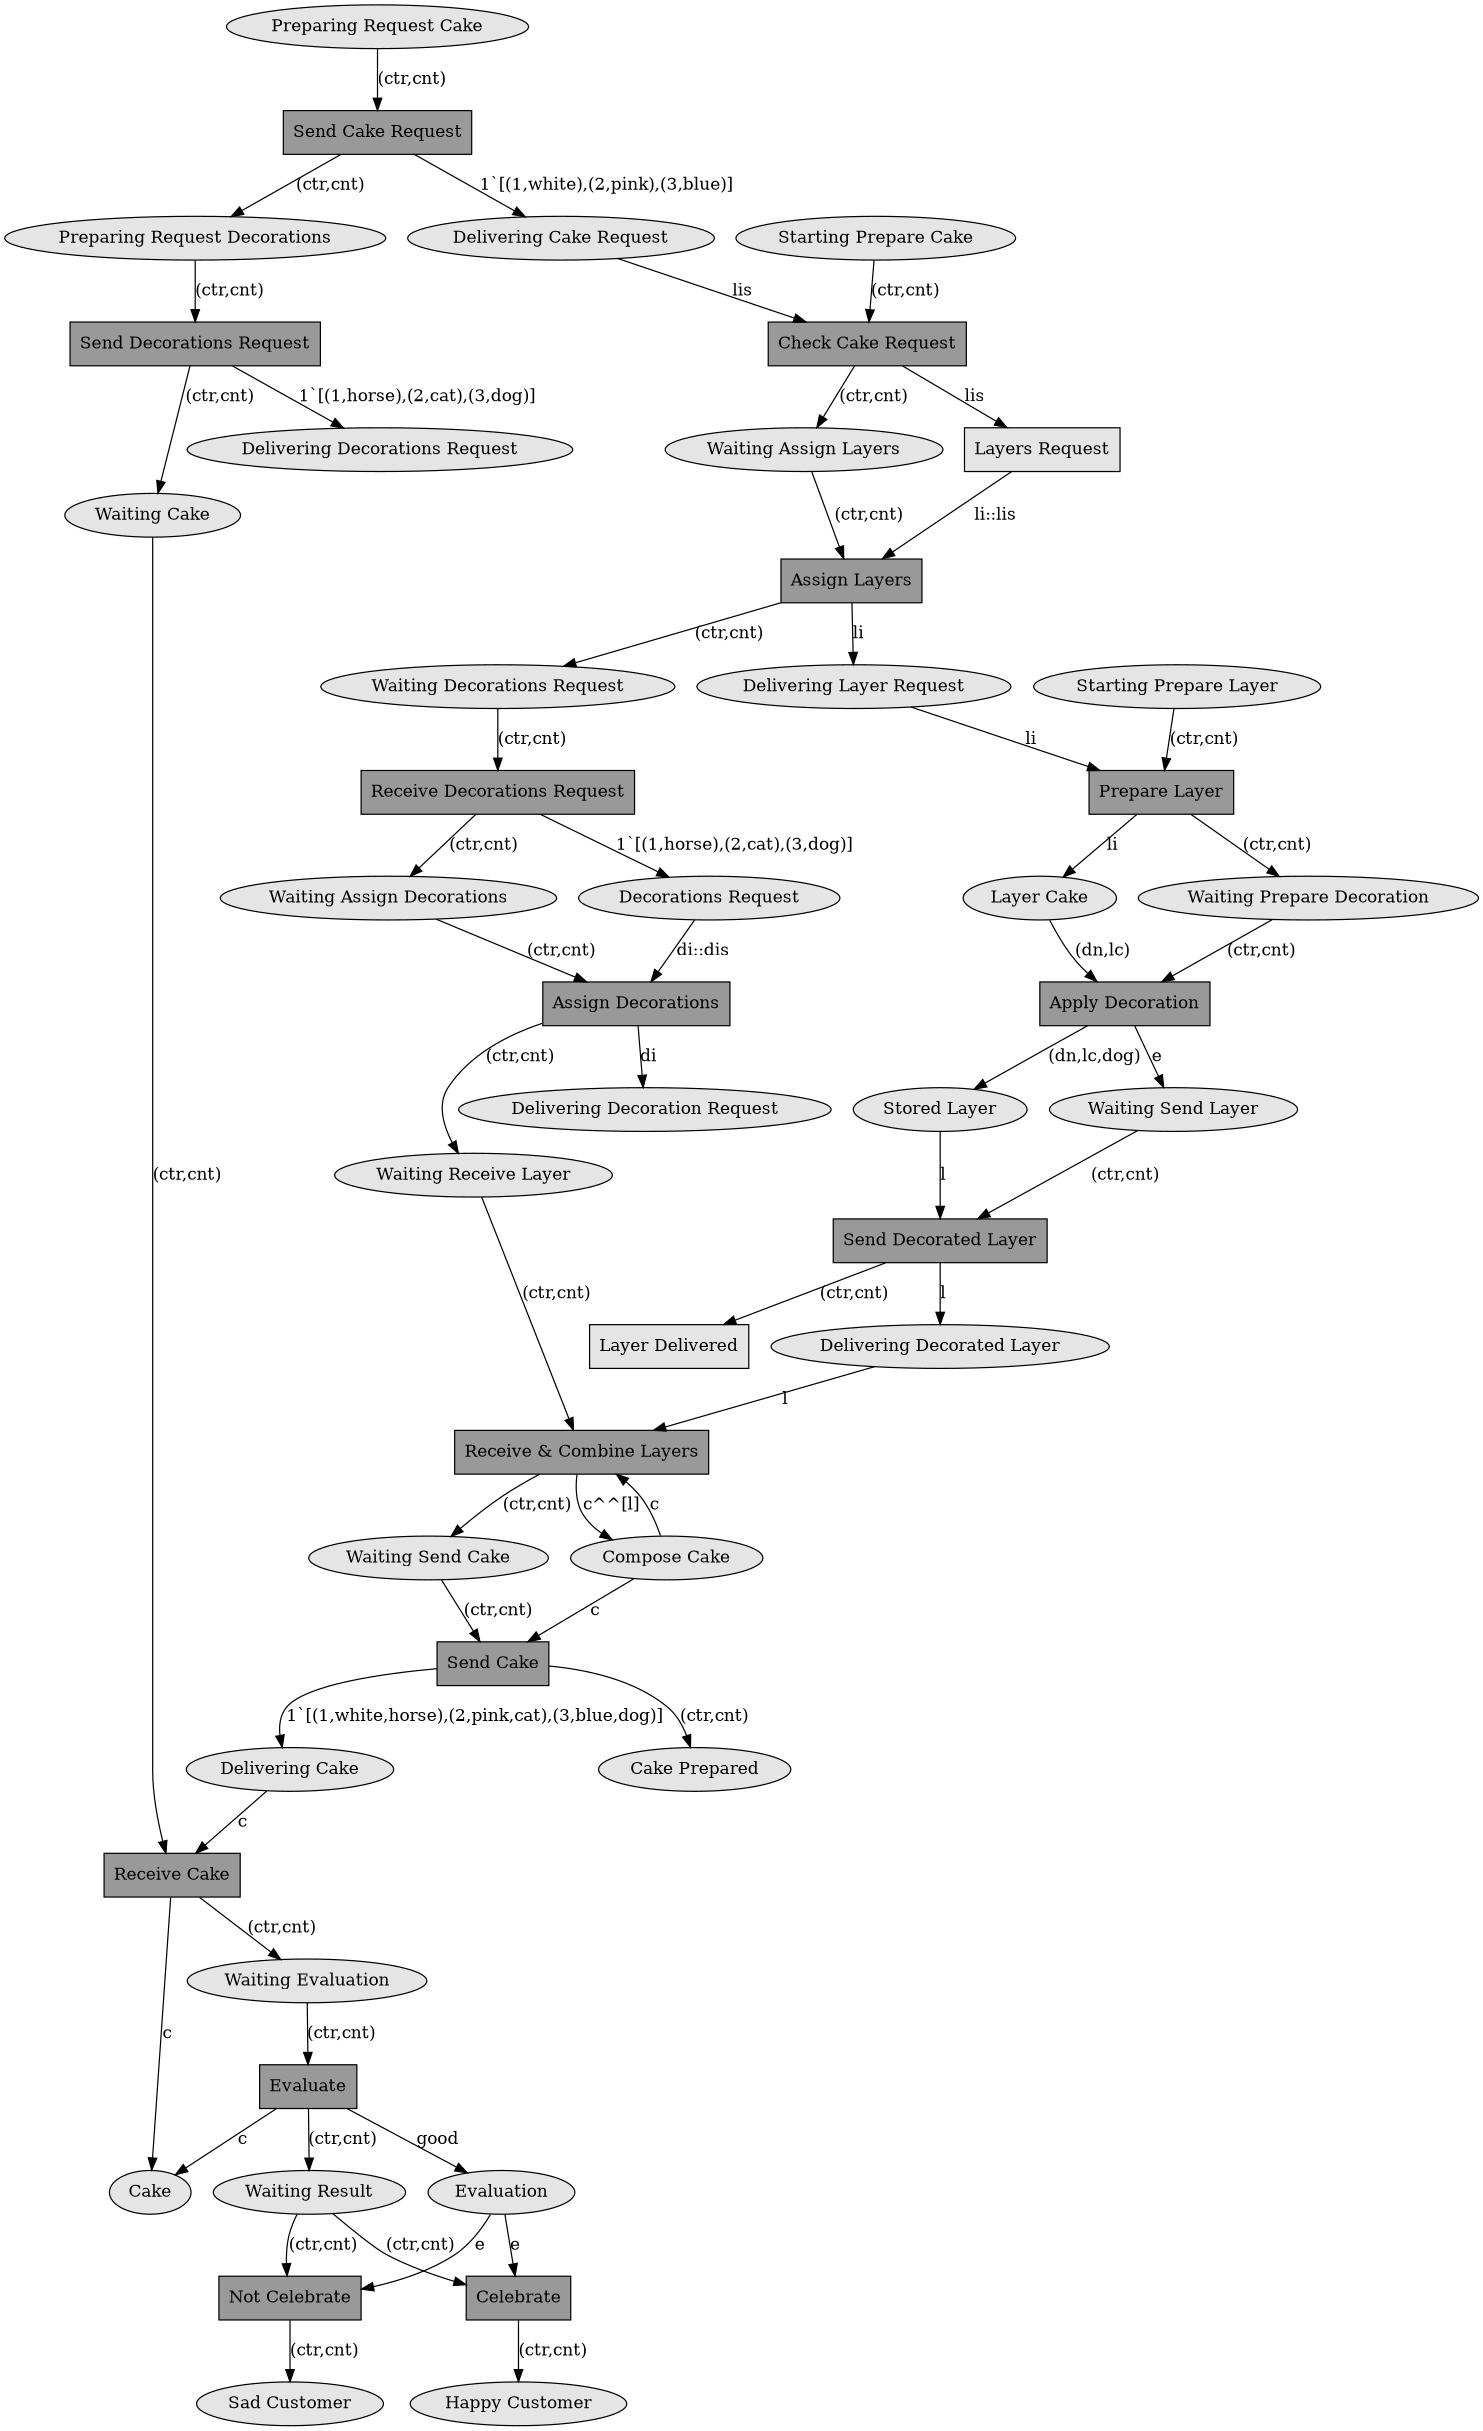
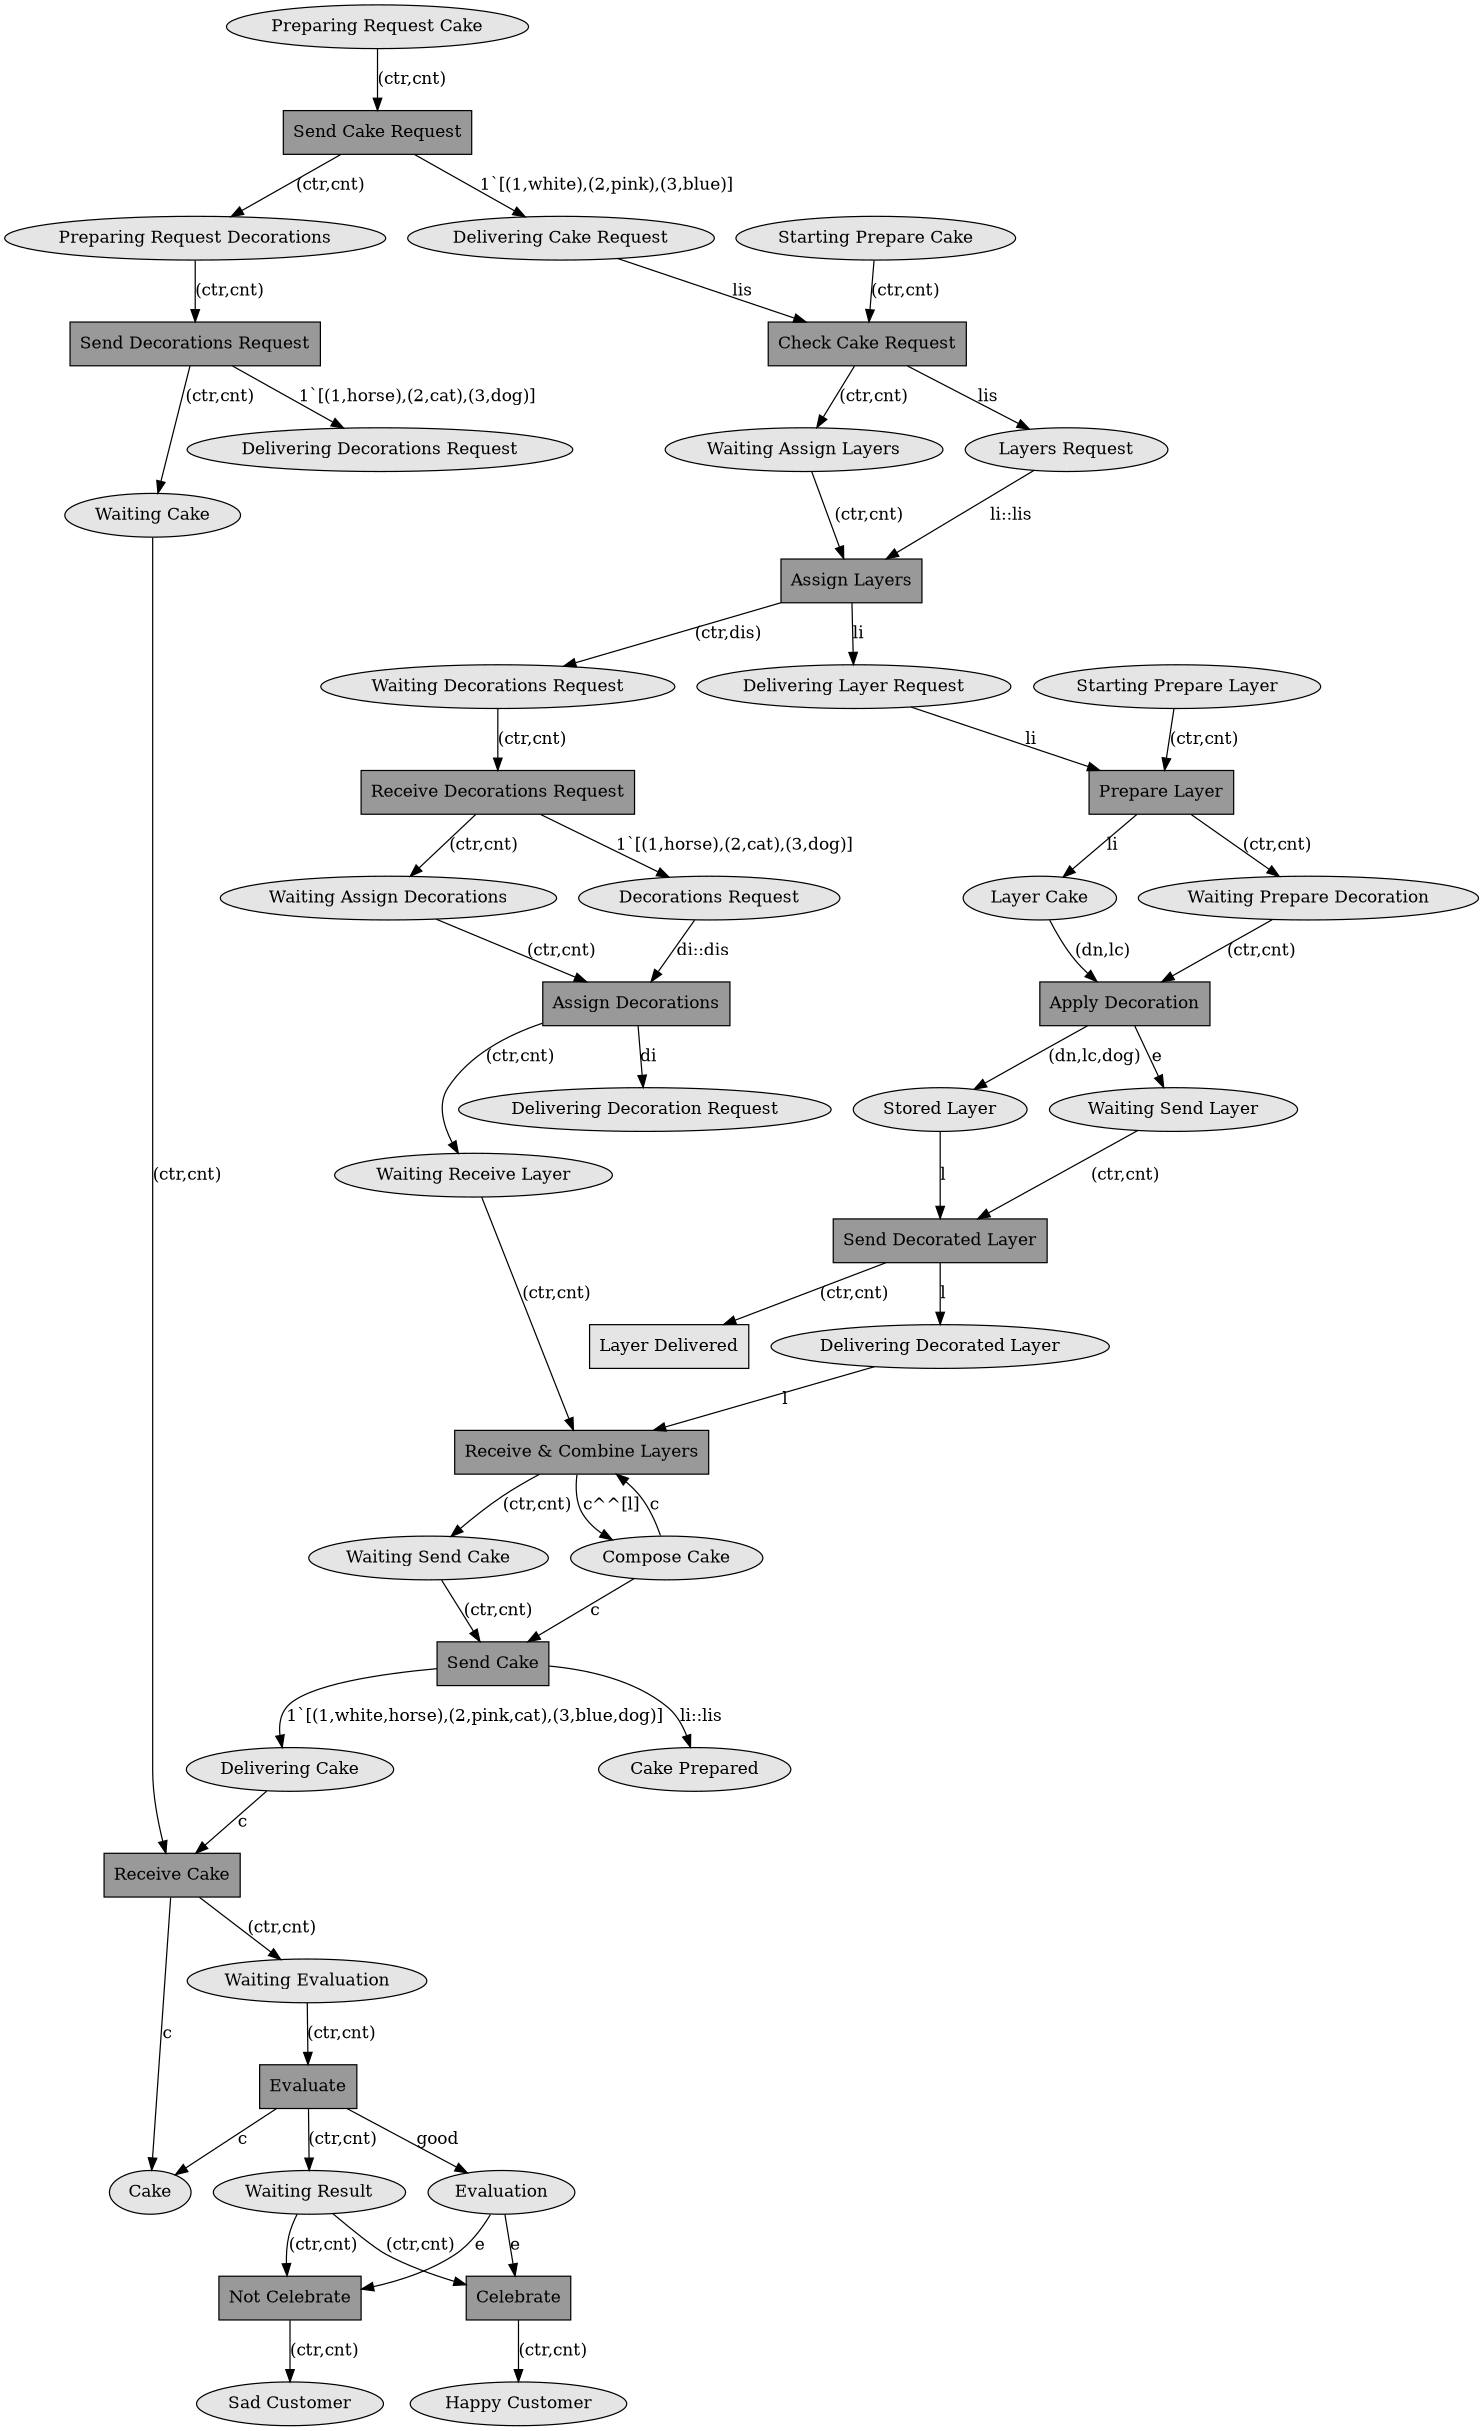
  digraph {
    node [fillcolor=gray90 shape=ellipse style=filled]
    n1 [label="Sad Customer"]
    n2 [label="Waiting Receive Layer"]
    n3 [fillcolor=grey60 label="Receive & Combine Layers" shape=box]
    n4 [label="Waiting Send Cake"]
    n5 [label="Compose Cake"]
    n6 [label="Waiting Cake"]
    n7 [fillcolor=grey60 label="Receive Cake" shape=box]
    n8 [label=Cake]
    n9 [label="Waiting Evaluation"]
    n10 [label="Waiting Decorations Request"]
    n11 [fillcolor=grey60 label="Receive Decorations Request" shape=box]
    n12 [label="Waiting Assign Decorations"]
    n13 [label="Decorations Request"]
    n14 [label="Delivering Decorations Request"]
    n15 [label="Delivering Cake Request"]
    n16 [fillcolor=grey60 label="Check Cake Request" shape=box]
    n17 [label="Waiting Assign Layers"]
-   n18 [label="Layers Request" shape=box]
+   n18 [label="Layers Request"]
    n19 [fillcolor=grey60 label=Evaluate shape=box]
    n20 [label="Waiting Result"]
    n21 [label=Evaluation]
    n22 [label="Preparing Request Cake"]
    n23 [fillcolor=grey60 label="Send Cake Request" shape=box]
    n24 [label="Preparing Request Decorations"]
    n25 [fillcolor=grey60 label="Assign Layers" shape=box]
    n26 [label="Delivering Layer Request"]
    n27 [fillcolor=grey60 label="Assign Decorations" shape=box]
    n28 [label="Delivering Decoration Request"]
    n29 [label="Layer Cake"]
    n30 [fillcolor=grey60 label="Apply Decoration" shape=box]
    n31 [label="Waiting Send Layer"]
    n32 [label="Stored Layer"]
    n33 [fillcolor=grey60 label="Not Celebrate" shape=box]
    n34 [fillcolor=grey60 label=Celebrate shape=box]
    n35 [label="Happy Customer"]
    n36 [label="Cake Prepared"]
    n37 [fillcolor=grey60 label="Send Cake" shape=box]
    n38 [label="Delivering Cake"]
    n39 [label="Starting Prepare Cake"]
    n40 [label="Layer Delivered" shape=box]
    n41 [fillcolor=grey60 label="Send Decorated Layer" shape=box]
    n42 [label="Delivering Decorated Layer"]
    n43 [fillcolor=grey60 label="Prepare Layer" shape=box]
    n44 [label="Waiting Prepare Decoration"]
    n45 [fillcolor=grey60 label="Send Decorations Request" shape=box]
    n46 [label="Starting Prepare Layer"]
    n2 -> n3 [label="(ctr,cnt)"]
    n3 -> n4 [label="(ctr,cnt)"]
    n3 -> n5 [label="c^^[l]"]
    n4 -> n37 [label="(ctr,cnt)"]
    n5 -> n3 [label=c]
    n5 -> n37 [label=c]
    n6 -> n7 [label="(ctr,cnt)"]
    n7 -> n8 [label=c]
    n7 -> n9 [label="(ctr,cnt)"]
    n9 -> n19 [label="(ctr,cnt)"]
    n10 -> n11 [label="(ctr,cnt)"]
    n11 -> n12 [label="(ctr,cnt)"]
    n11 -> n13 [label="1`[(1,horse),(2,cat),(3,dog)]"]
    n12 -> n27 [label="(ctr,cnt)"]
    n13 -> n27 [label="di::dis"]
    n15 -> n16 [label=lis]
    n16 -> n17 [label="(ctr,cnt)"]
    n16 -> n18 [label=lis]
    n17 -> n25 [label="(ctr,cnt)"]
    n18 -> n25 [label="li::lis"]
    n19 -> n8 [label=c]
    n19 -> n20 [label="(ctr,cnt)"]
    n19 -> n21 [label=good]
    n20 -> n33 [label="(ctr,cnt)"]
    n20 -> n34 [label="(ctr,cnt)"]
    n21 -> n33 [label=e]
    n21 -> n34 [label=e]
    n22 -> n23 [label="(ctr,cnt)"]
    n23 -> n15 [label="1`[(1,white),(2,pink),(3,blue)]"]
    n23 -> n24 [label="(ctr,cnt)"]
    n24 -> n45 [label="(ctr,cnt)"]
-   n25 -> n10 [label="(ctr,cnt)"]
+   n25 -> n10 [label="(ctr,dis)"]
    n25 -> n26 [label=li]
    n26 -> n43 [label=li]
    n27 -> n2 [label="(ctr,cnt)"]
    n27 -> n28 [label=di]
    n29 -> n30 [label="(dn,lc)"]
    n30 -> n31 [label=e]
    n30 -> n32 [label="(dn,lc,dog)"]
    n31 -> n41 [label="(ctr,cnt)"]
    n32 -> n41 [label=l]
    n33 -> n1 [label="(ctr,cnt)"]
    n34 -> n35 [label="(ctr,cnt)"]
-   n37 -> n36 [label="(ctr,cnt)"]
+   n37 -> n36 [label="li::lis"]
    n37 -> n38 [label="1`[(1,white,horse),(2,pink,cat),(3,blue,dog)]"]
    n38 -> n7 [label=c]
    n39 -> n16 [label="(ctr,cnt)"]
    n41 -> n40 [label="(ctr,cnt)"]
    n41 -> n42 [label=l]
    n42 -> n3 [label=l]
    n43 -> n29 [label=li]
    n43 -> n44 [label="(ctr,cnt)"]
    n44 -> n30 [label="(ctr,cnt)"]
    n45 -> n6 [label="(ctr,cnt)"]
    n45 -> n14 [label="1`[(1,horse),(2,cat),(3,dog)]"]
    n46 -> n43 [label="(ctr,cnt)"]
  }
